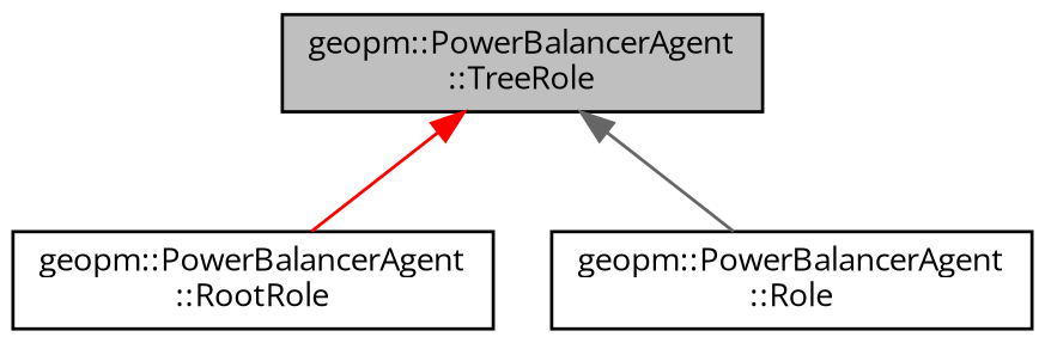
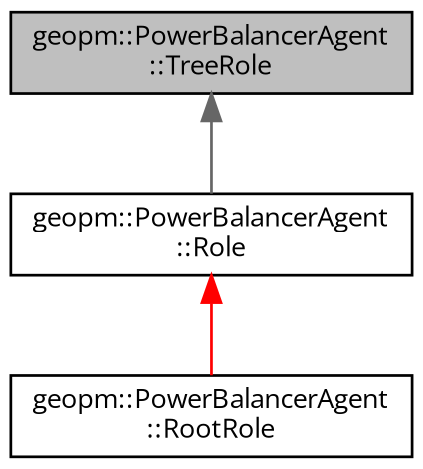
  digraph {
    fontname="Open Sans"
    node [color=black fillcolor=white fontname="Open Sans" fontsize=10 shape=record style=filled]
    edge [dir=back fontname="Open Sans" fontsize=10 labelfontname=Helvetica labelfontsize=10 style=solid]
    n1 [fillcolor=grey75 fontcolor=black height=0.2 label="geopm::PowerBalancerAgent\l::TreeRole" width=0.4]
    n2 [height=0.2 label="geopm::PowerBalancerAgent\l::RootRole" width=0.4]
    n3 [height=0.2 label="geopm::PowerBalancerAgent\l::Role" width=0.4]
-   n1 -> n2 [color=red]
+   n3 -> n2 [color=red]
    n1 -> n3 [color=gray40]
  }
